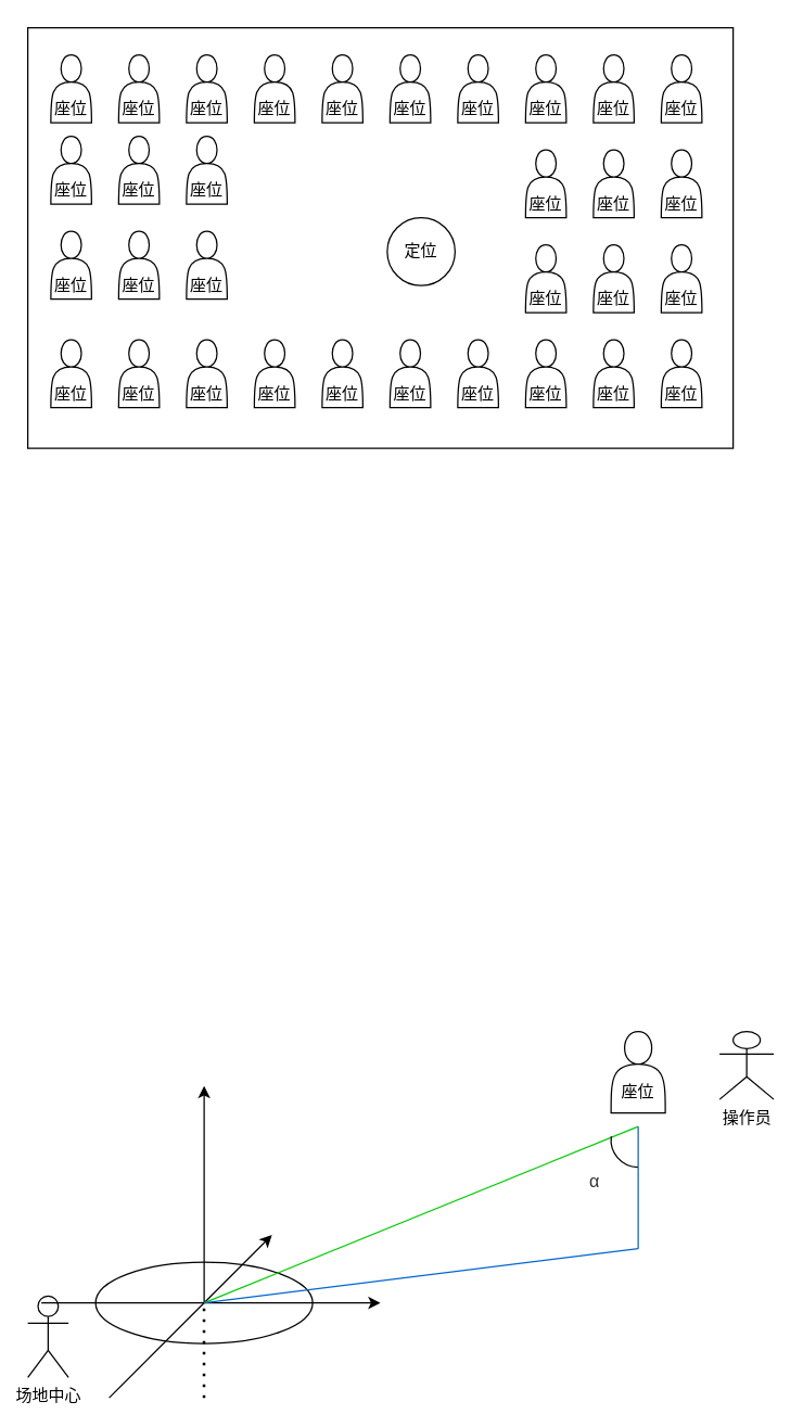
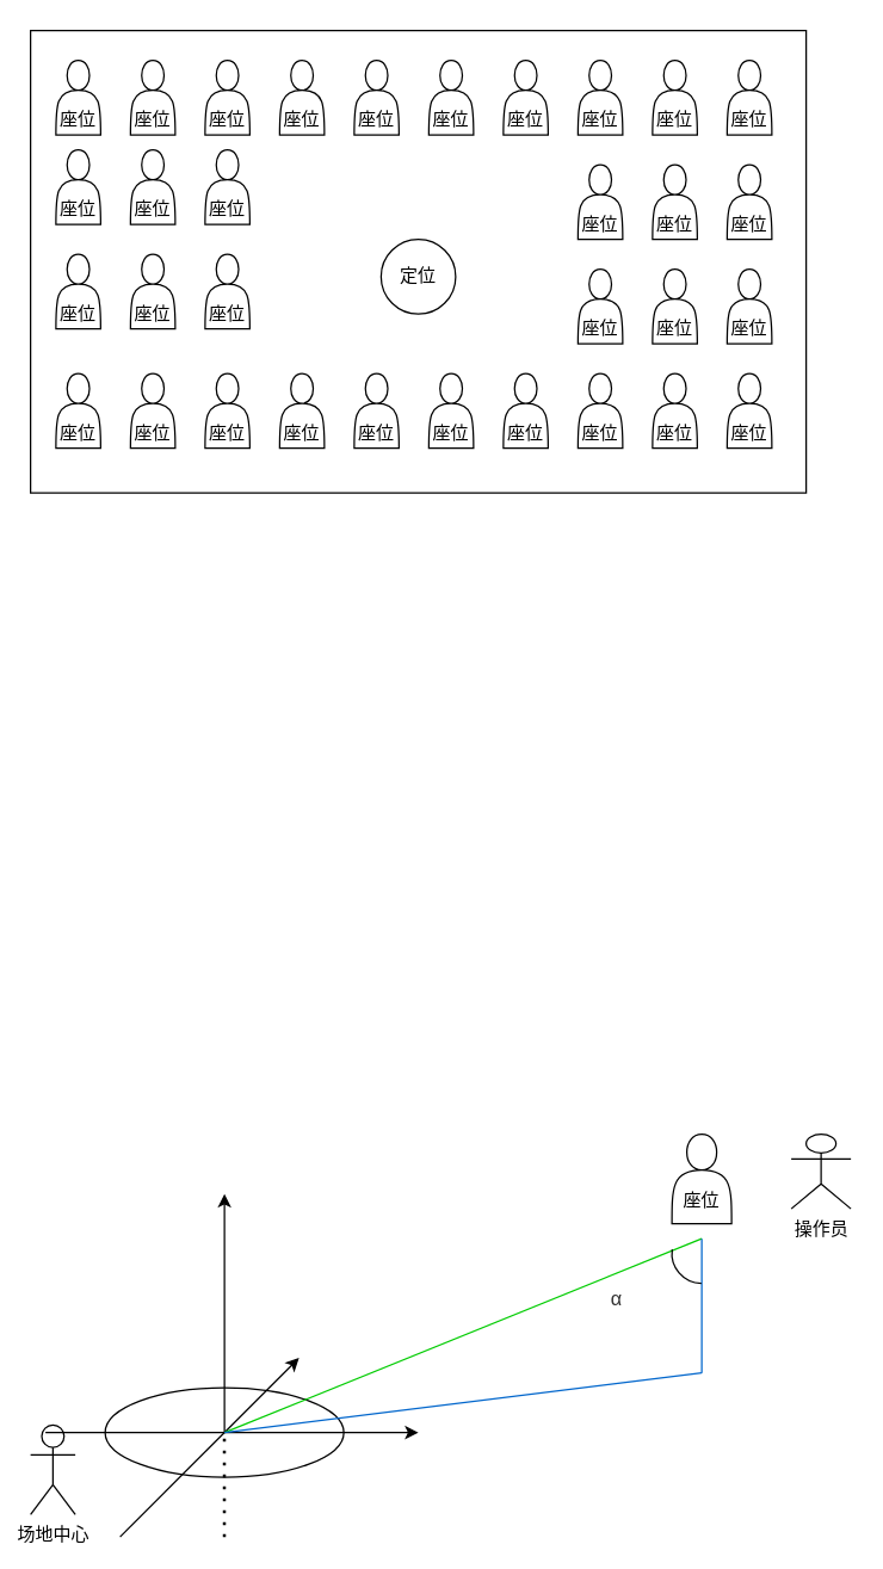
  <mxCell id="0" />
  <mxCell id="1" parent="0" />
  <mxCell id="2" value="场地中心" style="shape=umlActor;verticalLabelPosition=bottom;verticalAlign=top;html=1;outlineConnect=0;" vertex="1" parent="1"><mxGeometry x="20" y="955" width="30" height="60" as="geometry" /></mxCell>
  <mxCell id="3" value="操作员" style="shape=umlActor;verticalLabelPosition=bottom;verticalAlign=top;html=1;outlineConnect=0;" vertex="1" parent="1"><mxGeometry x="530" y="760" width="40" height="50" as="geometry" /></mxCell>
  <mxCell id="4" value="" style="ellipse;whiteSpace=wrap;html=1;" vertex="1" parent="1"><mxGeometry x="70" y="930" width="160" height="60" as="geometry" /></mxCell>
  <mxCell id="5" value="" style="endArrow=classic;html=1;" edge="1" parent="1"><mxGeometry width="50" height="50" relative="1" as="geometry"><mxPoint x="150" y="960" as="sourcePoint" /><mxPoint x="150" y="800" as="targetPoint" /><Array as="points"><mxPoint x="150" y="810" /></Array></mxGeometry></mxCell>
  <mxCell id="6" value="" style="endArrow=none;dashed=1;html=1;dashPattern=1 3;strokeWidth=2;" edge="1" parent="1"><mxGeometry width="50" height="50" relative="1" as="geometry"><mxPoint x="149.92" y="1030" as="sourcePoint" /><mxPoint x="149.92" y="960" as="targetPoint" /></mxGeometry></mxCell>
  <mxCell id="7" value="" style="endArrow=classic;html=1;" edge="1" parent="1"><mxGeometry width="50" height="50" relative="1" as="geometry"><mxPoint x="80" y="1030" as="sourcePoint" /><mxPoint x="200" y="910" as="targetPoint" /></mxGeometry></mxCell>
  <mxCell id="8" value="" style="endArrow=classic;html=1;" edge="1" parent="1"><mxGeometry width="50" height="50" relative="1" as="geometry"><mxPoint x="30" y="960" as="sourcePoint" /><mxPoint x="280" y="960" as="targetPoint" /></mxGeometry></mxCell>
  <mxCell id="9" value="" style="endArrow=none;html=1;fillColor=#00CC00;strokeColor=#00CC00;" edge="1" parent="1"><mxGeometry width="50" height="50" relative="1" as="geometry"><mxPoint x="150" y="960" as="sourcePoint" /><mxPoint x="470" y="830" as="targetPoint" /></mxGeometry></mxCell>
  <mxCell id="10" value="" style="endArrow=none;html=1;fillColor=#00CC00;strokeColor=#0066CC;" edge="1" parent="1"><mxGeometry width="50" height="50" relative="1" as="geometry"><mxPoint x="470" y="920" as="sourcePoint" /><mxPoint x="470" y="830" as="targetPoint" /></mxGeometry></mxCell>
  <mxCell id="11" value="" style="endArrow=none;html=1;fillColor=#00CC00;strokeColor=#0066CC;" edge="1" parent="1"><mxGeometry width="50" height="50" relative="1" as="geometry"><mxPoint x="150" y="960" as="sourcePoint" /><mxPoint x="470" y="920" as="targetPoint" /></mxGeometry></mxCell>
  <mxCell id="12" value="&lt;br&gt;&lt;br&gt;座位" style="shape=actor;whiteSpace=wrap;html=1;" vertex="1" parent="1"><mxGeometry x="450" y="760" width="40" height="60" as="geometry" /></mxCell>
  <mxCell id="13" value="" style="verticalLabelPosition=bottom;verticalAlign=top;html=1;shape=mxgraph.basic.arc;startAngle=0.502;endAngle=0.772;" vertex="1" parent="1"><mxGeometry x="450" y="820" width="40" height="40" as="geometry" /></mxCell>
- <mxCell id="14" value="&lt;span style=&quot;color: rgb(51 , 51 , 51) ; font-family: &amp;#34;microsoft yahei&amp;#34; , &amp;#34;arial&amp;#34; , sans-serif ; font-size: 13px ; background-color: rgb(255 , 255 , 255)&quot;&gt;α&amp;nbsp;&lt;/span&gt;" style="text;html=1;strokeColor=none;fillColor=none;align=center;verticalAlign=middle;whiteSpace=wrap;rounded=0;" vertex="1" parent="1"><mxGeometry x="420" y="860" width="40" height="20" as="geometry" /></mxCell>
+ <mxCell id="14" value="&lt;span style=&quot;color: rgb(51 , 51 , 51) ; font-family: &amp;#34;microsoft yahei&amp;#34; , &amp;#34;arial&amp;#34; , sans-serif ; font-size: 13px ; background-color: rgb(255 , 255 , 255)&quot;&gt;α&amp;nbsp;&lt;/span&gt;" style="text;html=1;strokeColor=none;fillColor=none;align=center;verticalAlign=middle;whiteSpace=wrap;rounded=0;" vertex="1" parent="1"><mxGeometry x="395" y="860" width="40" height="20" as="geometry" /></mxCell>
  <mxCell id="15" value="" style="rounded=0;whiteSpace=wrap;html=1;" vertex="1" parent="1"><mxGeometry x="20" y="20" width="520" height="310" as="geometry" /></mxCell>
- <mxCell id="16" value="定位" style="ellipse;whiteSpace=wrap;html=1;aspect=fixed;" vertex="1" parent="1"><mxGeometry x="285" y="160" width="50" height="50" as="geometry" /></mxCell>
+ <mxCell id="16" value="定位" style="ellipse;whiteSpace=wrap;html=1;aspect=fixed;" vertex="1" parent="1"><mxGeometry x="255" y="160" width="50" height="50" as="geometry" /></mxCell>
  <mxCell id="17" value="&lt;br&gt;&lt;br&gt;座位" style="shape=actor;whiteSpace=wrap;html=1;" vertex="1" parent="1"><mxGeometry x="387" y="40" width="30" height="50" as="geometry" /></mxCell>
  <mxCell id="18" value="&lt;br&gt;&lt;br&gt;座位" style="shape=actor;whiteSpace=wrap;html=1;" vertex="1" parent="1"><mxGeometry x="487" y="40" width="30" height="50" as="geometry" /></mxCell>
  <mxCell id="19" value="&lt;br&gt;&lt;br&gt;座位" style="shape=actor;whiteSpace=wrap;html=1;" vertex="1" parent="1"><mxGeometry x="437" y="40" width="30" height="50" as="geometry" /></mxCell>
  <mxCell id="20" value="&lt;br&gt;&lt;br&gt;座位" style="shape=actor;whiteSpace=wrap;html=1;" vertex="1" parent="1"><mxGeometry x="387" y="110" width="30" height="50" as="geometry" /></mxCell>
  <mxCell id="21" value="&lt;br&gt;&lt;br&gt;座位" style="shape=actor;whiteSpace=wrap;html=1;" vertex="1" parent="1"><mxGeometry x="437" y="110" width="30" height="50" as="geometry" /></mxCell>
  <mxCell id="22" value="&lt;br&gt;&lt;br&gt;座位" style="shape=actor;whiteSpace=wrap;html=1;" vertex="1" parent="1"><mxGeometry x="487" y="110" width="30" height="50" as="geometry" /></mxCell>
  <mxCell id="23" value="&lt;br&gt;&lt;br&gt;座位" style="shape=actor;whiteSpace=wrap;html=1;" vertex="1" parent="1"><mxGeometry x="387" y="180" width="30" height="50" as="geometry" /></mxCell>
  <mxCell id="24" value="&lt;br&gt;&lt;br&gt;座位" style="shape=actor;whiteSpace=wrap;html=1;" vertex="1" parent="1"><mxGeometry x="437" y="180" width="30" height="50" as="geometry" /></mxCell>
  <mxCell id="25" value="&lt;br&gt;&lt;br&gt;座位" style="shape=actor;whiteSpace=wrap;html=1;" vertex="1" parent="1"><mxGeometry x="487" y="180" width="30" height="50" as="geometry" /></mxCell>
  <mxCell id="26" value="&lt;br&gt;&lt;br&gt;座位" style="shape=actor;whiteSpace=wrap;html=1;" vertex="1" parent="1"><mxGeometry x="387" y="250" width="30" height="50" as="geometry" /></mxCell>
  <mxCell id="27" value="&lt;br&gt;&lt;br&gt;座位" style="shape=actor;whiteSpace=wrap;html=1;" vertex="1" parent="1"><mxGeometry x="437" y="250" width="30" height="50" as="geometry" /></mxCell>
  <mxCell id="28" value="&lt;br&gt;&lt;br&gt;座位" style="shape=actor;whiteSpace=wrap;html=1;" vertex="1" parent="1"><mxGeometry x="487" y="250" width="30" height="50" as="geometry" /></mxCell>
  <mxCell id="29" value="&lt;br&gt;&lt;br&gt;座位" style="shape=actor;whiteSpace=wrap;html=1;" vertex="1" parent="1"><mxGeometry x="237" y="40" width="30" height="50" as="geometry" /></mxCell>
  <mxCell id="30" value="&lt;br&gt;&lt;br&gt;座位" style="shape=actor;whiteSpace=wrap;html=1;" vertex="1" parent="1"><mxGeometry x="337" y="40" width="30" height="50" as="geometry" /></mxCell>
  <mxCell id="31" value="&lt;br&gt;&lt;br&gt;座位" style="shape=actor;whiteSpace=wrap;html=1;" vertex="1" parent="1"><mxGeometry x="287" y="40" width="30" height="50" as="geometry" /></mxCell>
  <mxCell id="32" value="&lt;br&gt;&lt;br&gt;座位" style="shape=actor;whiteSpace=wrap;html=1;" vertex="1" parent="1"><mxGeometry x="87" y="40" width="30" height="50" as="geometry" /></mxCell>
  <mxCell id="33" value="&lt;br&gt;&lt;br&gt;座位" style="shape=actor;whiteSpace=wrap;html=1;" vertex="1" parent="1"><mxGeometry x="187" y="40" width="30" height="50" as="geometry" /></mxCell>
  <mxCell id="34" value="&lt;br&gt;&lt;br&gt;座位" style="shape=actor;whiteSpace=wrap;html=1;" vertex="1" parent="1"><mxGeometry x="137" y="40" width="30" height="50" as="geometry" /></mxCell>
  <mxCell id="35" value="&lt;br&gt;&lt;br&gt;座位" style="shape=actor;whiteSpace=wrap;html=1;" vertex="1" parent="1"><mxGeometry x="37" y="40" width="30" height="50" as="geometry" /></mxCell>
  <mxCell id="36" value="&lt;br&gt;&lt;br&gt;座位" style="shape=actor;whiteSpace=wrap;html=1;" vertex="1" parent="1"><mxGeometry x="237" y="250" width="30" height="50" as="geometry" /></mxCell>
  <mxCell id="37" value="&lt;br&gt;&lt;br&gt;座位" style="shape=actor;whiteSpace=wrap;html=1;" vertex="1" parent="1"><mxGeometry x="337" y="250" width="30" height="50" as="geometry" /></mxCell>
  <mxCell id="38" value="&lt;br&gt;&lt;br&gt;座位" style="shape=actor;whiteSpace=wrap;html=1;" vertex="1" parent="1"><mxGeometry x="287" y="250" width="30" height="50" as="geometry" /></mxCell>
  <mxCell id="39" value="&lt;br&gt;&lt;br&gt;座位" style="shape=actor;whiteSpace=wrap;html=1;" vertex="1" parent="1"><mxGeometry x="87" y="250" width="30" height="50" as="geometry" /></mxCell>
  <mxCell id="40" value="&lt;br&gt;&lt;br&gt;座位" style="shape=actor;whiteSpace=wrap;html=1;" vertex="1" parent="1"><mxGeometry x="187" y="250" width="30" height="50" as="geometry" /></mxCell>
  <mxCell id="41" value="&lt;br&gt;&lt;br&gt;座位" style="shape=actor;whiteSpace=wrap;html=1;" vertex="1" parent="1"><mxGeometry x="137" y="250" width="30" height="50" as="geometry" /></mxCell>
  <mxCell id="42" value="&lt;br&gt;&lt;br&gt;座位" style="shape=actor;whiteSpace=wrap;html=1;" vertex="1" parent="1"><mxGeometry x="37" y="250" width="30" height="50" as="geometry" /></mxCell>
  <mxCell id="43" value="&lt;br&gt;&lt;br&gt;座位" style="shape=actor;whiteSpace=wrap;html=1;" vertex="1" parent="1"><mxGeometry x="37" y="100" width="30" height="50" as="geometry" /></mxCell>
  <mxCell id="44" value="&lt;br&gt;&lt;br&gt;座位" style="shape=actor;whiteSpace=wrap;html=1;" vertex="1" parent="1"><mxGeometry x="87" y="100" width="30" height="50" as="geometry" /></mxCell>
  <mxCell id="45" value="&lt;br&gt;&lt;br&gt;座位" style="shape=actor;whiteSpace=wrap;html=1;" vertex="1" parent="1"><mxGeometry x="137" y="100" width="30" height="50" as="geometry" /></mxCell>
  <mxCell id="46" value="&lt;br&gt;&lt;br&gt;座位" style="shape=actor;whiteSpace=wrap;html=1;" vertex="1" parent="1"><mxGeometry x="37" y="170" width="30" height="50" as="geometry" /></mxCell>
  <mxCell id="47" value="&lt;br&gt;&lt;br&gt;座位" style="shape=actor;whiteSpace=wrap;html=1;" vertex="1" parent="1"><mxGeometry x="87" y="170" width="30" height="50" as="geometry" /></mxCell>
  <mxCell id="48" value="&lt;br&gt;&lt;br&gt;座位" style="shape=actor;whiteSpace=wrap;html=1;" vertex="1" parent="1"><mxGeometry x="137" y="170" width="30" height="50" as="geometry" /></mxCell>
